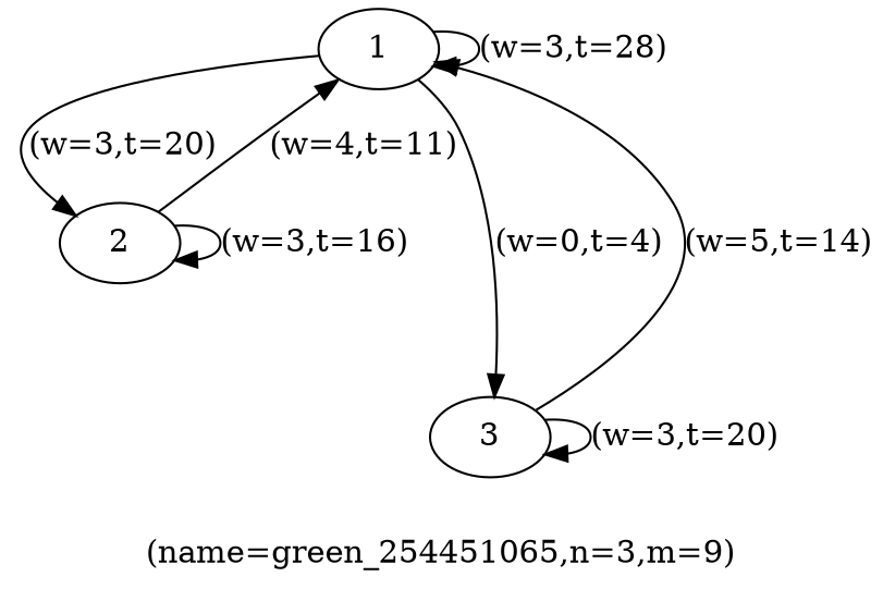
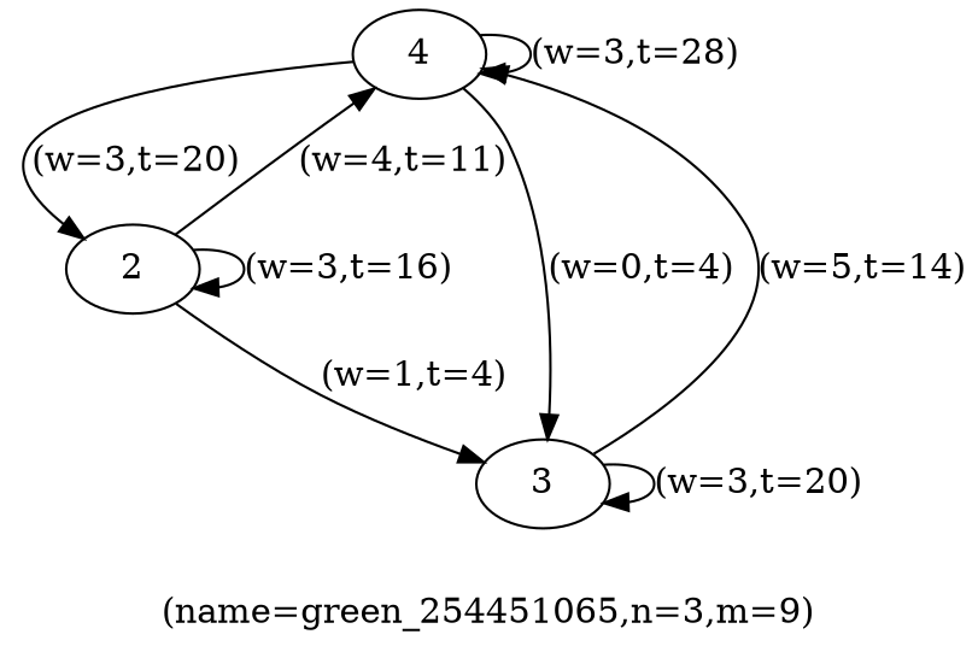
  digraph {
    label="(name=green_254451065,n=3,m=9)"
-   n1 [label=1]
+   n1 [label=4]
    n2 [label=2]
    n3 [label=3]
    n1 -> n1 [label="(w=3,t=28)"]
    n1 -> n2 [label="(w=3,t=20)"]
    n1 -> n3 [label="(w=0,t=4)"]
    n2 -> n1 [label="(w=4,t=11)"]
    n2 -> n2 [label="(w=3,t=16)"]
+   n2 -> n3 [label="(w=1,t=4)"]
    n3 -> n1 [label="(w=5,t=14)"]
    n3 -> n3 [label="(w=3,t=20)"]
  }
